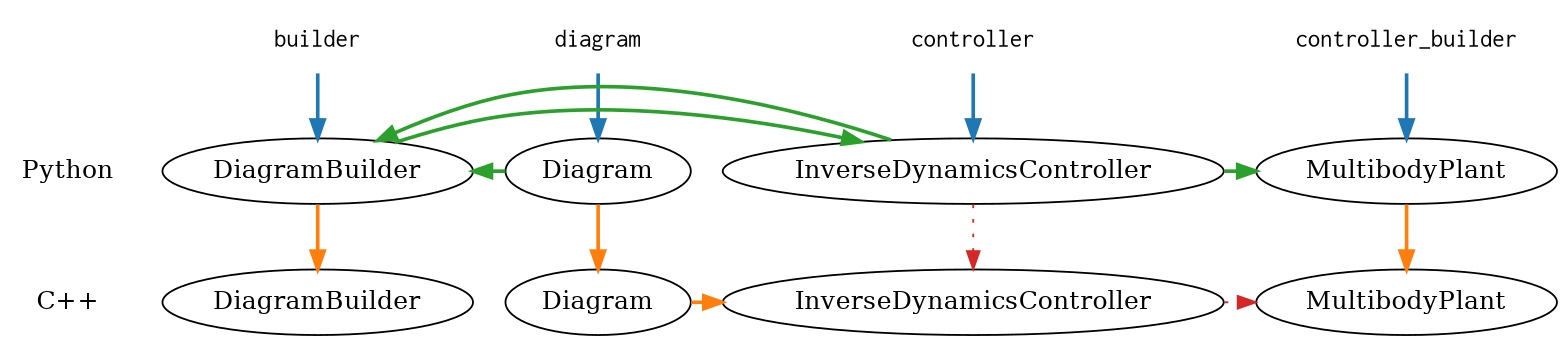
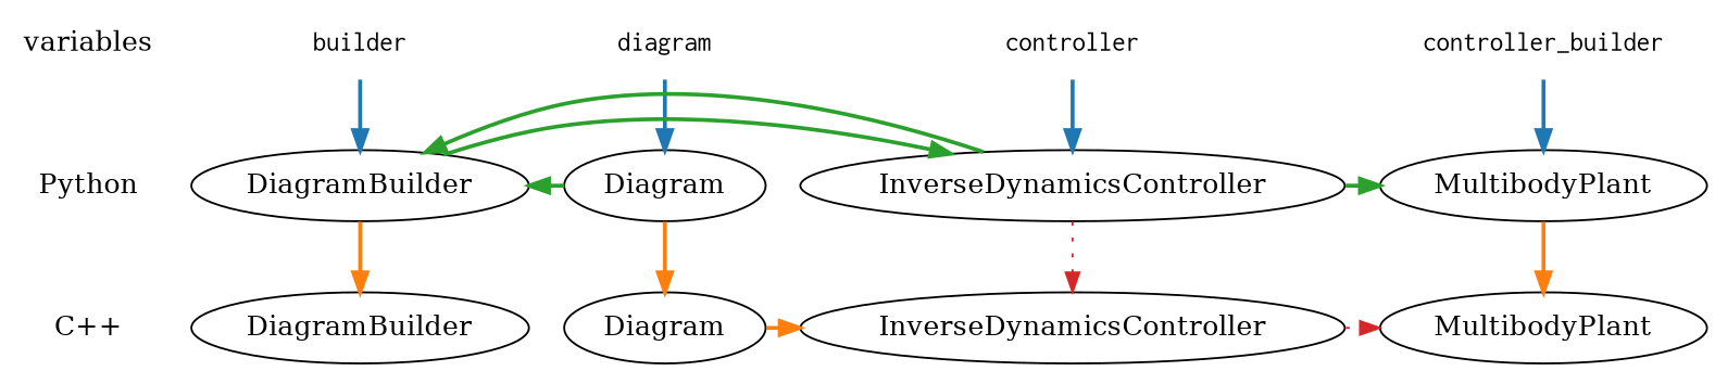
  digraph {
    edge [style=bold color="#1F77B4"]
+   variables [shape=plaintext]
    Python [shape=plaintext]
    "C++" [shape=plaintext]
    n4 [fontname=Courier label=controller_builder shape=plaintext]
    builder [fontname=Courier shape=plaintext]
    controller [fontname=Courier shape=plaintext]
    diagram [fontname=Courier shape=plaintext]
    n8 [label=MultibodyPlant]
    n9 [label=DiagramBuilder]
    n10 [label=InverseDynamicsController]
    n11 [label=Diagram]
    n12 [label=MultibodyPlant]
    n13 [label=DiagramBuilder]
    n14 [label=InverseDynamicsController]
    n15 [label=Diagram]
    subgraph sub_1 {
+     variables
      Python
      "C++"
    }
    subgraph sub_2 {
      n4
      builder
      controller
      diagram
    }
    subgraph sub_3 {
      rank=same
+     variables
      n4
      builder
      controller
      diagram
    }
    subgraph sub_4 {
      rank=same
      Python
      n8
      n9
      n10
      n11
    }
    subgraph sub_5 {
      rank=same
      "C++"
      n12
      n13
      n14
      n15
    }
    subgraph sub_6 {
      n4
      builder
      controller
      diagram
      n8
      n9
      n10
      n11
    }
    subgraph sub_7 {
      n8
      n9
      n11
      n12
      n13
      n14
      n15
    }
    subgraph sub_8 {
      n8
      n9
      n10
      n11
    }
    subgraph sub_9 {
      n10
      n12
      n14
    }
+   variables -> Python [style=invis color=""]
    Python -> "C++" [style=invis color=""]
    n4 -> n8
    builder -> n9
    controller -> n10
    diagram -> n11
    n8 -> n12 [color="#FF7F0E"]
    n9 -> n10 [color="#2CA02C" constraint=false]
    n9 -> n13 [color="#FF7F0E"]
    n10 -> n8 [color="#2CA02C" constraint=false]
    n10 -> n9 [color="#2CA02C" constraint=false]
    n10 -> n14 [color="#D62728" style=dotted]
    n11 -> n9 [color="#2CA02C" constraint=false]
    n11 -> n15 [color="#FF7F0E"]
    n14 -> n12 [color="#D62728" style=dotted]
    n15 -> n14 [color="#FF7F0E"]
  }
